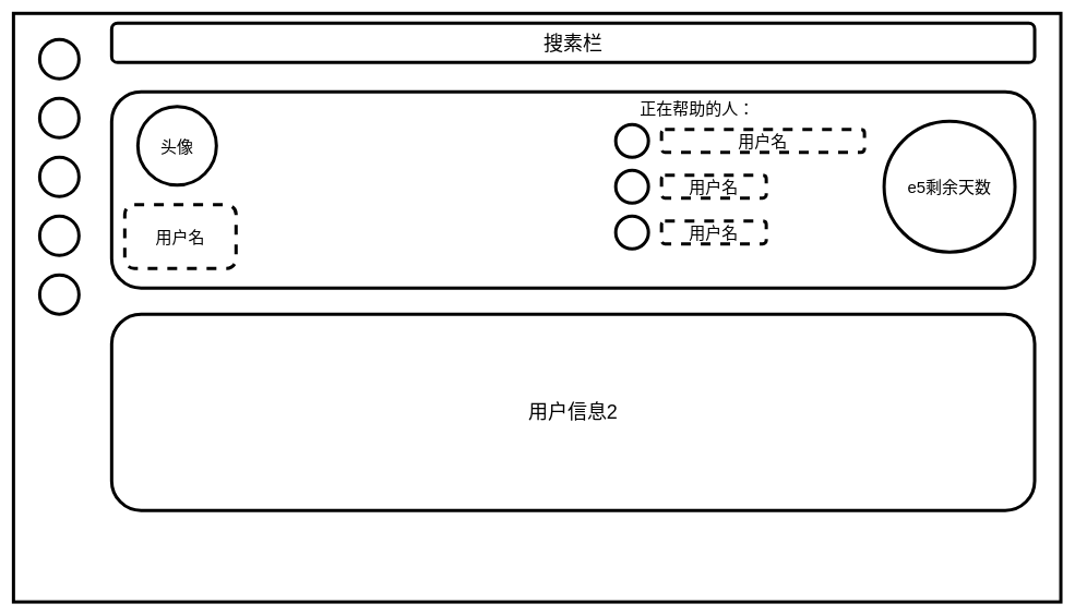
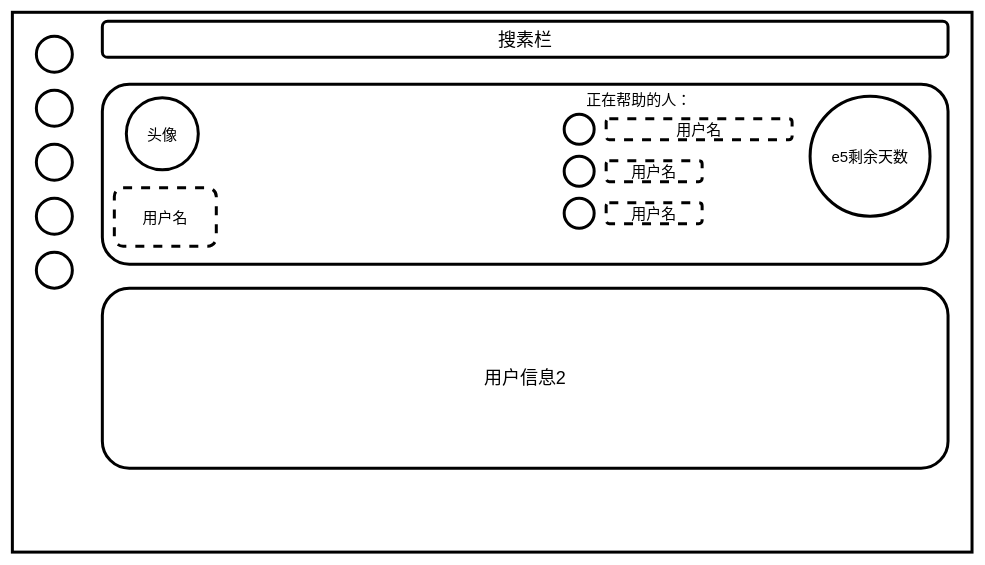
  <mxCell id="0" />
  <mxCell id="1" parent="0" />
  <mxCell id="2" value="" style="rounded=0;whiteSpace=wrap;html=1;strokeColor=default;strokeWidth=5;fontFamily=Helvetica;fontSize=12;fontColor=default;fillColor=default;align=left;" parent="1" vertex="1"><mxGeometry x="20" y="20" width="1600" height="900" as="geometry" /></mxCell>
  <mxCell id="3" value="" style="ellipse;whiteSpace=wrap;html=1;aspect=fixed;rounded=1;strokeColor=default;strokeWidth=5;fontFamily=Helvetica;fontSize=30;fontColor=default;fillColor=default;" parent="1" vertex="1"><mxGeometry x="60" y="60" width="60" height="60" as="geometry" /></mxCell>
  <mxCell id="4" value="" style="ellipse;whiteSpace=wrap;html=1;aspect=fixed;rounded=1;strokeColor=default;strokeWidth=5;fontFamily=Helvetica;fontSize=30;fontColor=default;fillColor=default;" parent="1" vertex="1"><mxGeometry x="60" y="150" width="60" height="60" as="geometry" /></mxCell>
  <mxCell id="5" value="" style="ellipse;whiteSpace=wrap;html=1;aspect=fixed;rounded=1;strokeColor=default;strokeWidth=5;fontFamily=Helvetica;fontSize=30;fontColor=default;fillColor=default;" parent="1" vertex="1"><mxGeometry x="60" y="240" width="60" height="60" as="geometry" /></mxCell>
  <mxCell id="6" value="" style="ellipse;whiteSpace=wrap;html=1;aspect=fixed;rounded=1;strokeColor=default;strokeWidth=5;fontFamily=Helvetica;fontSize=30;fontColor=default;fillColor=default;" parent="1" vertex="1"><mxGeometry x="60" y="330" width="60" height="60" as="geometry" /></mxCell>
  <mxCell id="7" value="" style="ellipse;whiteSpace=wrap;html=1;aspect=fixed;rounded=1;strokeColor=default;strokeWidth=5;fontFamily=Helvetica;fontSize=30;fontColor=default;fillColor=default;" parent="1" vertex="1"><mxGeometry x="60" y="420" width="60" height="60" as="geometry" /></mxCell>
  <mxCell id="8" value="&lt;font style=&quot;font-size: 30px;&quot;&gt;搜素栏&lt;/font&gt;" style="rounded=1;whiteSpace=wrap;html=1;strokeWidth=5;" vertex="1" parent="1"><mxGeometry x="170" y="35" width="1410" height="60" as="geometry" /></mxCell>
  <mxCell id="9" value="" style="rounded=1;whiteSpace=wrap;html=1;strokeWidth=5;" vertex="1" parent="1"><mxGeometry x="170" y="140" width="1410" height="300" as="geometry" /></mxCell>
  <mxCell id="10" value="&lt;font style=&quot;font-size: 30px;&quot;&gt;用户信息2&lt;/font&gt;" style="rounded=1;whiteSpace=wrap;html=1;strokeWidth=5;" vertex="1" parent="1"><mxGeometry x="170" y="480" width="1410" height="300" as="geometry" /></mxCell>
  <mxCell id="11" value="&lt;font style=&quot;font-size: 25px;&quot;&gt;头像&lt;/font&gt;" style="ellipse;whiteSpace=wrap;html=1;aspect=fixed;strokeWidth=5;" vertex="1" parent="1"><mxGeometry x="210" y="162.5" width="120" height="120" as="geometry" /></mxCell>
- <mxCell id="12" value="&lt;font style=&quot;font-size: 25px;&quot;&gt;e5剩余天数&lt;/font&gt;" style="ellipse;whiteSpace=wrap;html=1;aspect=fixed;strokeWidth=5;" vertex="1" parent="1"><mxGeometry x="1350" y="185" width="200" height="200" as="geometry" /></mxCell>
+ <mxCell id="12" value="&lt;font style=&quot;font-size: 25px;&quot;&gt;e5剩余天数&lt;/font&gt;" style="ellipse;whiteSpace=wrap;html=1;aspect=fixed;strokeWidth=5;" vertex="1" parent="1"><mxGeometry x="1350" y="160" width="200" height="200" as="geometry" /></mxCell>
  <mxCell id="13" value="&lt;font style=&quot;font-size: 25px;&quot;&gt;用户名&lt;/font&gt;" style="rounded=1;whiteSpace=wrap;html=1;strokeWidth=5;dashed=1;" vertex="1" parent="1"><mxGeometry x="190" y="312.5" width="170" height="97.5" as="geometry" /></mxCell>
  <mxCell id="14" value="正在帮助的人：" style="text;html=1;strokeColor=none;fillColor=none;align=center;verticalAlign=middle;whiteSpace=wrap;rounded=0;fontSize=25;" vertex="1" parent="1"><mxGeometry x="975" y="150" width="180" height="30" as="geometry" /></mxCell>
  <mxCell id="15" value="&lt;font style=&quot;font-size: 25px;&quot;&gt;用户名&lt;/font&gt;" style="rounded=1;whiteSpace=wrap;html=1;strokeWidth=5;dashed=1;" vertex="1" parent="1"><mxGeometry x="1010" y="197.5" width="310" height="35" as="geometry" /></mxCell>
  <mxCell id="16" value="" style="ellipse;whiteSpace=wrap;html=1;aspect=fixed;strokeWidth=5;fontSize=25;" vertex="1" parent="1"><mxGeometry x="940" y="190" width="50" height="50" as="geometry" /></mxCell>
  <mxCell id="17" value="&lt;font style=&quot;font-size: 25px;&quot;&gt;用户名&lt;/font&gt;" style="rounded=1;whiteSpace=wrap;html=1;strokeWidth=5;dashed=1;" vertex="1" parent="1"><mxGeometry x="1010" y="337.5" width="160" height="35" as="geometry" /></mxCell>
  <mxCell id="18" value="" style="ellipse;whiteSpace=wrap;html=1;aspect=fixed;strokeWidth=5;fontSize=25;" vertex="1" parent="1"><mxGeometry x="940" y="330" width="50" height="50" as="geometry" /></mxCell>
  <mxCell id="19" value="&lt;font style=&quot;font-size: 25px;&quot;&gt;用户名&lt;/font&gt;" style="rounded=1;whiteSpace=wrap;html=1;strokeWidth=5;dashed=1;" vertex="1" parent="1"><mxGeometry x="1010" y="267.5" width="160" height="35" as="geometry" /></mxCell>
  <mxCell id="20" value="" style="ellipse;whiteSpace=wrap;html=1;aspect=fixed;strokeWidth=5;fontSize=25;" vertex="1" parent="1"><mxGeometry x="940" y="260" width="50" height="50" as="geometry" /></mxCell>
